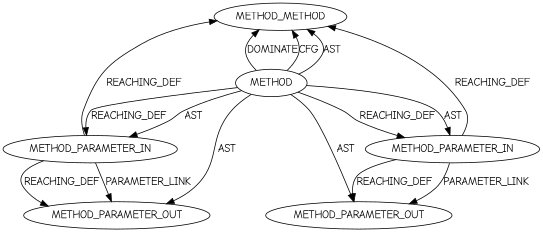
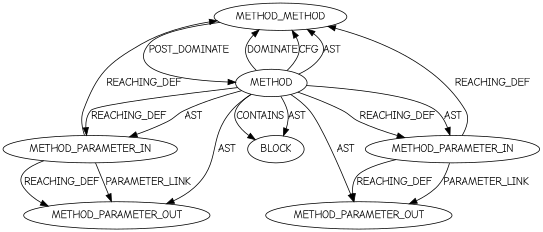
  digraph {
    fontname="Comic Neue"
    node [CODE="<empty>" EVALUATION_STRATEGY=BY_VALUE ORDER=2 TYPE_FULL_NAME=ANY fontname="Comic Neue" IS_VARIADIC=false]
    edge [fontname="Comic Neue"]
    n1 [CODE=RET label=METHOD_METHOD IS_VARIADIC=""]
    n2 [AST_PARENT_FULL_NAME="<global>" AST_PARENT_TYPE=NAMESPACE_BLOCK FILENAME="<empty>" FULL_NAME=l2n3 IS_EXTERNAL=true NAME=l2n3 ORDER=0 label=METHOD EVALUATION_STRATEGY="" TYPE_FULL_NAME="" IS_VARIADIC=""]
+   n3 [ARGUMENT_INDEX=1 ORDER=1 label=BLOCK EVALUATION_STRATEGY="" IS_VARIADIC=""]
    n4 [CODE=p2 INDEX=2 NAME=p2 label=METHOD_PARAMETER_OUT]
    n5 [CODE=p1 INDEX=1 NAME=p1 ORDER=1 label=METHOD_PARAMETER_OUT]
    n6 [CODE=p2 INDEX=2 NAME=p2 label=METHOD_PARAMETER_IN]
    n7 [CODE=p1 INDEX=1 NAME=p1 ORDER=1 label=METHOD_PARAMETER_IN]
+   n1 -> n2 [label=POST_DOMINATE]
    n2 -> n1 [label=DOMINATE]
    n2 -> n1 [label=CFG]
    n2 -> n1 [label=AST]
+   n2 -> n3 [label=AST]
+   n2 -> n3 [label=CONTAINS]
    n2 -> n4 [label=AST]
    n2 -> n5 [label=AST]
    n2 -> n6 [label=REACHING_DEF]
    n2 -> n6 [label=AST]
    n2 -> n7 [label=REACHING_DEF]
    n2 -> n7 [label=AST]
    n6 -> n1 [VARIABLE=p2 label=REACHING_DEF]
    n6 -> n4 [VARIABLE=p2 label=REACHING_DEF]
    n6 -> n4 [label=PARAMETER_LINK]
    n7 -> n1 [VARIABLE=p1 label=REACHING_DEF]
    n7 -> n5 [label=PARAMETER_LINK]
    n7 -> n5 [VARIABLE=p1 label=REACHING_DEF]
  }
